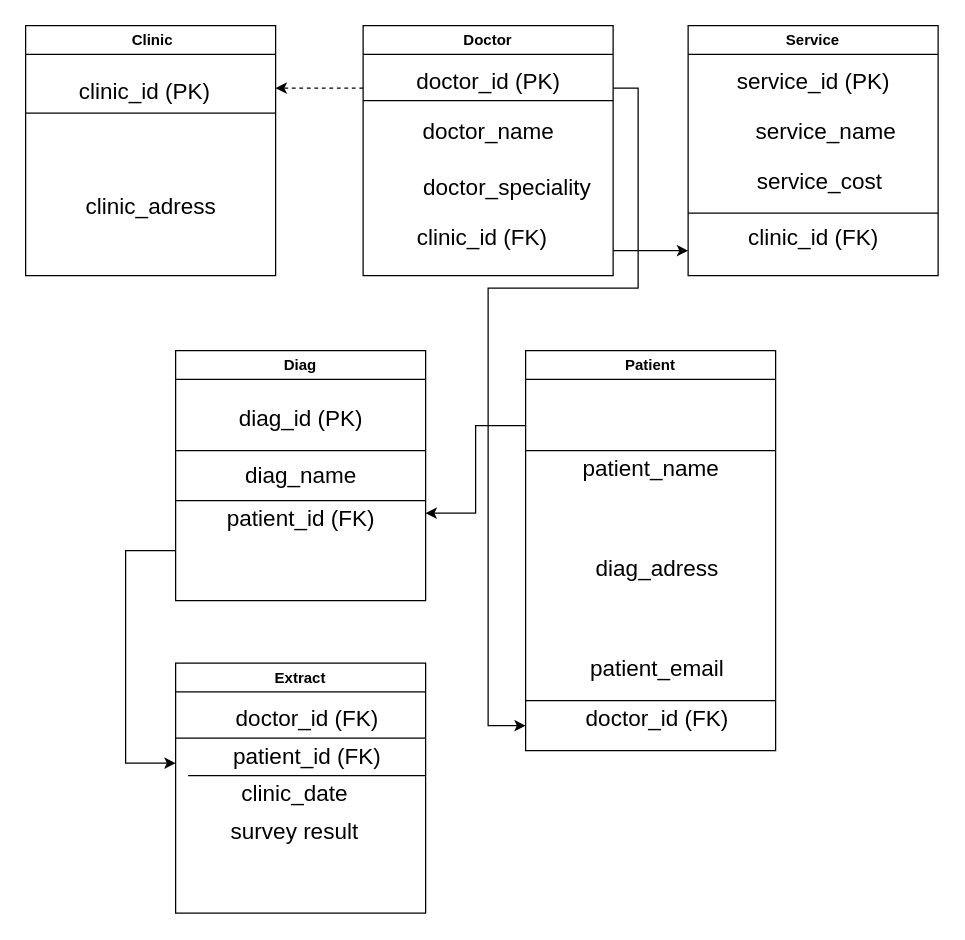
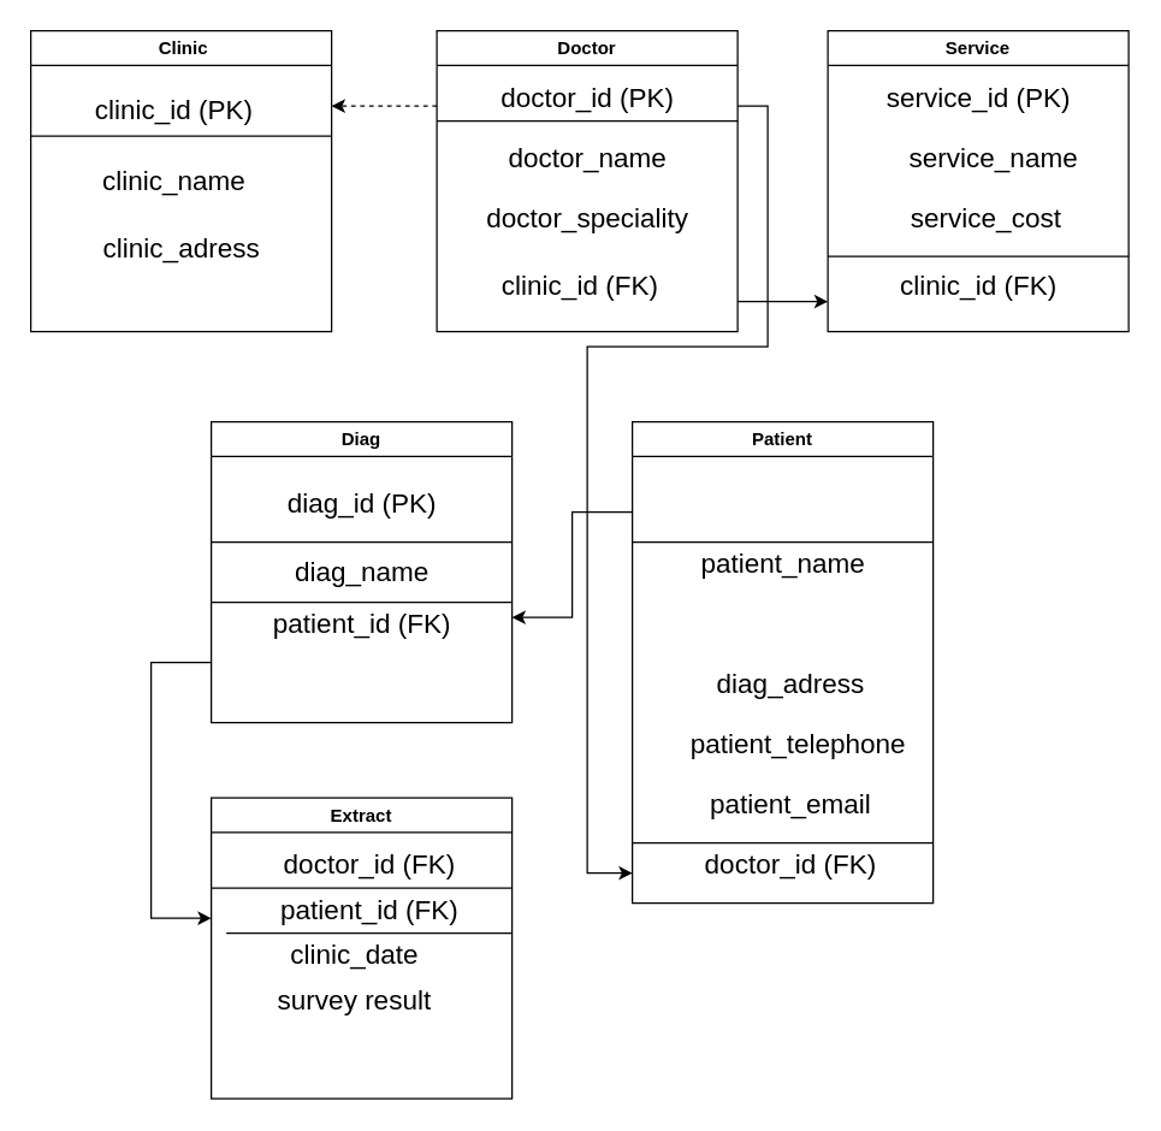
  <mxCell id="0" />
  <mxCell id="1" parent="0" />
  <mxCell id="2" value="&amp;nbsp;Clinic" style="swimlane;whiteSpace=wrap;html=1;" vertex="1" parent="1"><mxGeometry x="20" y="20" width="200" height="200" as="geometry" /></mxCell>
  <mxCell id="3" value="&lt;font style=&quot;font-size: 18px;&quot;&gt;clinic_id (PK)&lt;/font&gt;" style="text;html=1;align=center;verticalAlign=middle;resizable=0;points=[];autosize=1;strokeColor=none;fillColor=none;" vertex="1" parent="2"><mxGeometry x="30" y="38" width="130" height="30" as="geometry" /></mxCell>
+ <mxCell id="4" value="&lt;font style=&quot;font-size: 18px;&quot;&gt;clinic_name&lt;/font&gt;" style="text;html=1;align=center;verticalAlign=middle;resizable=0;points=[];autosize=1;strokeColor=none;fillColor=none;" vertex="1" parent="2"><mxGeometry x="35" y="85" width="120" height="30" as="geometry" /></mxCell>
  <mxCell id="5" value="&lt;font style=&quot;font-size: 18px;&quot;&gt;clinic_adress&lt;/font&gt;" style="text;html=1;align=center;verticalAlign=middle;resizable=0;points=[];autosize=1;strokeColor=none;fillColor=none;" vertex="1" parent="2"><mxGeometry x="35" y="130" width="130" height="30" as="geometry" /></mxCell>
  <mxCell id="6" value="Doctor" style="swimlane;whiteSpace=wrap;html=1;" vertex="1" parent="1"><mxGeometry x="290" y="20" width="200" height="200" as="geometry" /></mxCell>
  <mxCell id="7" value="&lt;font style=&quot;font-size: 18px;&quot;&gt;clinic_id (FK)&lt;/font&gt;" style="text;html=1;align=center;verticalAlign=middle;resizable=0;points=[];autosize=1;strokeColor=none;fillColor=none;" vertex="1" parent="6"><mxGeometry x="30" y="155" width="130" height="30" as="geometry" /></mxCell>
  <mxCell id="8" value="&lt;font style=&quot;font-size: 18px;&quot;&gt;doctor_id (PK)&lt;/font&gt;" style="text;html=1;align=center;verticalAlign=middle;resizable=0;points=[];autosize=1;strokeColor=none;fillColor=none;" vertex="1" parent="6"><mxGeometry x="30" y="30" width="140" height="30" as="geometry" /></mxCell>
  <mxCell id="9" value="&lt;font style=&quot;font-size: 18px;&quot;&gt;doctor_name&lt;/font&gt;" style="text;html=1;align=center;verticalAlign=middle;resizable=0;points=[];autosize=1;strokeColor=none;fillColor=none;" vertex="1" parent="6"><mxGeometry x="35" y="70" width="130" height="30" as="geometry" /></mxCell>
- <mxCell id="10" value="&lt;font style=&quot;font-size: 18px;&quot;&gt;doctor_speciality&lt;/font&gt;" style="text;html=1;align=center;verticalAlign=middle;resizable=0;points=[];autosize=1;strokeColor=none;fillColor=none;" vertex="1" parent="6"><mxGeometry x="35" y="115" width="160" height="30" as="geometry" /></mxCell>
+ <mxCell id="10" value="&lt;font style=&quot;font-size: 18px;&quot;&gt;doctor_speciality&lt;/font&gt;" style="text;html=1;align=center;verticalAlign=middle;resizable=0;points=[];autosize=1;strokeColor=none;fillColor=none;" vertex="1" parent="6"><mxGeometry x="20" y="110" width="160" height="30" as="geometry" /></mxCell>
  <mxCell id="11" value="Service" style="swimlane;whiteSpace=wrap;html=1;" vertex="1" parent="1"><mxGeometry x="550" y="20" width="200" height="200" as="geometry" /></mxCell>
  <mxCell id="12" value="&lt;font style=&quot;font-size: 18px;&quot;&gt;clinic_id (FK)&lt;/font&gt;" style="text;html=1;align=center;verticalAlign=middle;resizable=0;points=[];autosize=1;strokeColor=none;fillColor=none;" vertex="1" parent="11"><mxGeometry x="35" y="155" width="130" height="30" as="geometry" /></mxCell>
  <mxCell id="13" value="&lt;font style=&quot;font-size: 18px;&quot;&gt;service_id (PK)&lt;/font&gt;" style="text;html=1;align=center;verticalAlign=middle;resizable=0;points=[];autosize=1;strokeColor=none;fillColor=none;" vertex="1" parent="11"><mxGeometry x="25" y="30" width="150" height="30" as="geometry" /></mxCell>
  <mxCell id="14" value="&lt;font style=&quot;font-size: 18px;&quot;&gt;service_name&lt;/font&gt;" style="text;html=1;align=center;verticalAlign=middle;resizable=0;points=[];autosize=1;strokeColor=none;fillColor=none;" vertex="1" parent="11"><mxGeometry x="40" y="70" width="140" height="30" as="geometry" /></mxCell>
  <mxCell id="15" value="&lt;font style=&quot;font-size: 18px;&quot;&gt;service_cost&lt;/font&gt;" style="text;html=1;align=center;verticalAlign=middle;resizable=0;points=[];autosize=1;strokeColor=none;fillColor=none;" vertex="1" parent="11"><mxGeometry x="40" y="110" width="130" height="30" as="geometry" /></mxCell>
  <mxCell id="16" value="" style="endArrow=none;html=1;rounded=0;" edge="1" parent="1"><mxGeometry width="50" height="50" relative="1" as="geometry"><mxPoint x="20" y="90" as="sourcePoint" /><mxPoint x="220" y="90" as="targetPoint" /></mxGeometry></mxCell>
  <mxCell id="17" value="" style="endArrow=classic;html=1;rounded=0;exitX=0;exitY=0.25;exitDx=0;exitDy=0;entryX=1;entryY=0.25;entryDx=0;entryDy=0;dashed=1;" edge="1" parent="1" source="6" target="2"><mxGeometry width="50" height="50" relative="1" as="geometry"><mxPoint x="300" y="330" as="sourcePoint" /><mxPoint x="350" y="280" as="targetPoint" /></mxGeometry></mxCell>
  <mxCell id="18" value="" style="endArrow=none;html=1;rounded=0;exitX=0;exitY=0.75;exitDx=0;exitDy=0;entryX=1;entryY=0.75;entryDx=0;entryDy=0;" edge="1" parent="1" source="11" target="11"><mxGeometry width="50" height="50" relative="1" as="geometry"><mxPoint x="300" y="330" as="sourcePoint" /><mxPoint x="350" y="280" as="targetPoint" /></mxGeometry></mxCell>
  <mxCell id="19" value="" style="endArrow=classic;html=1;rounded=0;" edge="1" parent="1"><mxGeometry width="50" height="50" relative="1" as="geometry"><mxPoint x="490" y="200" as="sourcePoint" /><mxPoint x="550" y="200" as="targetPoint" /></mxGeometry></mxCell>
  <mxCell id="20" value="Diag" style="swimlane;whiteSpace=wrap;html=1;" vertex="1" parent="1"><mxGeometry x="140" y="280" width="200" height="200" as="geometry" /></mxCell>
  <mxCell id="21" value="&lt;font style=&quot;font-size: 18px;&quot;&gt;diag_id (PK)&lt;/font&gt;" style="text;html=1;align=center;verticalAlign=middle;resizable=0;points=[];autosize=1;strokeColor=none;fillColor=none;" vertex="1" parent="20"><mxGeometry x="35" y="40" width="130" height="30" as="geometry" /></mxCell>
  <mxCell id="22" value="&lt;font style=&quot;font-size: 18px;&quot;&gt;diag_name&lt;/font&gt;" style="text;html=1;align=center;verticalAlign=middle;resizable=0;points=[];autosize=1;strokeColor=none;fillColor=none;" vertex="1" parent="20"><mxGeometry x="40" y="85" width="120" height="30" as="geometry" /></mxCell>
  <mxCell id="23" value="" style="endArrow=none;html=1;rounded=0;" edge="1" parent="20"><mxGeometry width="50" height="50" relative="1" as="geometry"><mxPoint y="80" as="sourcePoint" /><mxPoint x="200" y="80" as="targetPoint" /></mxGeometry></mxCell>
  <mxCell id="24" value="&lt;font style=&quot;font-size: 18px;&quot;&gt;patient_id (FK)&lt;/font&gt;" style="text;html=1;align=center;verticalAlign=middle;resizable=0;points=[];autosize=1;strokeColor=none;fillColor=none;" vertex="1" parent="20"><mxGeometry x="25" y="120" width="150" height="30" as="geometry" /></mxCell>
  <mxCell id="25" value="Patient" style="swimlane;whiteSpace=wrap;html=1;" vertex="1" parent="1"><mxGeometry x="420" y="280" width="200" height="320" as="geometry" /></mxCell>
  <mxCell id="26" value="&lt;font style=&quot;font-size: 18px;&quot;&gt;patient_name&lt;/font&gt;" style="text;html=1;align=center;verticalAlign=middle;resizable=0;points=[];autosize=1;strokeColor=none;fillColor=none;" vertex="1" parent="25"><mxGeometry x="30" y="80" width="140" height="30" as="geometry" /></mxCell>
  <mxCell id="27" value="&lt;font style=&quot;font-size: 18px;&quot;&gt;diag_adress&lt;/font&gt;" style="text;html=1;align=center;verticalAlign=middle;resizable=0;points=[];autosize=1;strokeColor=none;fillColor=none;" vertex="1" parent="25"><mxGeometry x="30" y="160" width="150" height="30" as="geometry" /></mxCell>
+ <mxCell id="28" value="&lt;font style=&quot;font-size: 18px;&quot;&gt;patient_telephone&lt;/font&gt;" style="text;html=1;align=center;verticalAlign=middle;resizable=0;points=[];autosize=1;strokeColor=none;fillColor=none;" vertex="1" parent="25"><mxGeometry x="25" y="200" width="170" height="30" as="geometry" /></mxCell>
  <mxCell id="29" value="&lt;font style=&quot;font-size: 18px;&quot;&gt;patient_email&lt;/font&gt;" style="text;html=1;align=center;verticalAlign=middle;resizable=0;points=[];autosize=1;strokeColor=none;fillColor=none;" vertex="1" parent="25"><mxGeometry x="40" y="240" width="130" height="30" as="geometry" /></mxCell>
  <mxCell id="30" value="" style="endArrow=none;html=1;rounded=0;" edge="1" parent="25"><mxGeometry width="50" height="50" relative="1" as="geometry"><mxPoint y="80" as="sourcePoint" /><mxPoint x="200" y="80" as="targetPoint" /></mxGeometry></mxCell>
  <mxCell id="31" value="&lt;font style=&quot;font-size: 18px;&quot;&gt;doctor_id (FK)&lt;/font&gt;" style="text;html=1;align=center;verticalAlign=middle;resizable=0;points=[];autosize=1;strokeColor=none;fillColor=none;" vertex="1" parent="25"><mxGeometry x="35" y="280" width="140" height="30" as="geometry" /></mxCell>
  <mxCell id="32" value="" style="endArrow=classic;html=1;rounded=0;exitX=1;exitY=0.25;exitDx=0;exitDy=0;" edge="1" parent="1" source="6"><mxGeometry width="50" height="50" relative="1" as="geometry"><mxPoint x="440" y="250" as="sourcePoint" /><mxPoint x="420" y="580" as="targetPoint" /><Array as="points"><mxPoint x="510" y="70" /><mxPoint x="510" y="230" /><mxPoint x="390" y="230" /><mxPoint x="390" y="580" /></Array></mxGeometry></mxCell>
  <mxCell id="33" value="" style="endArrow=none;html=1;rounded=0;" edge="1" parent="1"><mxGeometry width="50" height="50" relative="1" as="geometry"><mxPoint x="420" y="560" as="sourcePoint" /><mxPoint x="620" y="560" as="targetPoint" /></mxGeometry></mxCell>
  <mxCell id="34" value="" style="endArrow=none;html=1;rounded=0;" edge="1" parent="1"><mxGeometry width="50" height="50" relative="1" as="geometry"><mxPoint x="290" y="80" as="sourcePoint" /><mxPoint x="490" y="80" as="targetPoint" /></mxGeometry></mxCell>
  <mxCell id="35" value="" style="endArrow=classic;html=1;rounded=0;" edge="1" parent="1"><mxGeometry width="50" height="50" relative="1" as="geometry"><mxPoint x="420" y="340" as="sourcePoint" /><mxPoint x="340" y="410" as="targetPoint" /><Array as="points"><mxPoint x="380" y="340" /><mxPoint x="380" y="410" /></Array></mxGeometry></mxCell>
  <mxCell id="36" value="" style="endArrow=none;html=1;rounded=0;" edge="1" parent="1"><mxGeometry width="50" height="50" relative="1" as="geometry"><mxPoint x="140" y="400" as="sourcePoint" /><mxPoint x="340" y="400" as="targetPoint" /></mxGeometry></mxCell>
  <mxCell id="37" value="Extract" style="swimlane;whiteSpace=wrap;html=1;" vertex="1" parent="1"><mxGeometry x="140" y="530" width="200" height="200" as="geometry" /></mxCell>
  <mxCell id="38" value="&lt;font style=&quot;font-size: 18px;&quot;&gt;doctor_id (FK)&lt;/font&gt;" style="text;html=1;align=center;verticalAlign=middle;resizable=0;points=[];autosize=1;strokeColor=none;fillColor=none;" vertex="1" parent="37"><mxGeometry x="35" y="30" width="140" height="30" as="geometry" /></mxCell>
  <mxCell id="39" value="&lt;font style=&quot;font-size: 18px;&quot;&gt;patient_id (FK)&lt;/font&gt;" style="text;html=1;align=center;verticalAlign=middle;resizable=0;points=[];autosize=1;strokeColor=none;fillColor=none;" vertex="1" parent="37"><mxGeometry x="30" y="60" width="150" height="30" as="geometry" /></mxCell>
  <mxCell id="40" value="&lt;font style=&quot;font-size: 18px;&quot;&gt;clinic_date&lt;/font&gt;" style="text;html=1;align=center;verticalAlign=middle;resizable=0;points=[];autosize=1;strokeColor=none;fillColor=none;" vertex="1" parent="37"><mxGeometry x="30" y="90" width="130" height="30" as="geometry" /></mxCell>
  <mxCell id="41" value="&lt;font style=&quot;font-size: 18px;&quot;&gt;survey result&lt;/font&gt;" style="text;html=1;align=center;verticalAlign=middle;resizable=0;points=[];autosize=1;strokeColor=none;fillColor=none;" vertex="1" parent="37"><mxGeometry x="30" y="120" width="130" height="30" as="geometry" /></mxCell>
  <mxCell id="42" value="" style="endArrow=classic;html=1;rounded=0;" edge="1" parent="1"><mxGeometry width="50" height="50" relative="1" as="geometry"><mxPoint x="140" y="440" as="sourcePoint" /><mxPoint x="140" y="610" as="targetPoint" /><Array as="points"><mxPoint x="100" y="440" /><mxPoint x="100" y="610" /></Array></mxGeometry></mxCell>
  <mxCell id="43" value="" style="endArrow=none;html=1;rounded=0;" edge="1" parent="1"><mxGeometry width="50" height="50" relative="1" as="geometry"><mxPoint x="140" y="590" as="sourcePoint" /><mxPoint x="340" y="590" as="targetPoint" /></mxGeometry></mxCell>
  <mxCell id="44" value="" style="endArrow=none;html=1;rounded=0;" edge="1" parent="1"><mxGeometry width="50" height="50" relative="1" as="geometry"><mxPoint x="150" y="620" as="sourcePoint" /><mxPoint x="340" y="620" as="targetPoint" /></mxGeometry></mxCell>
